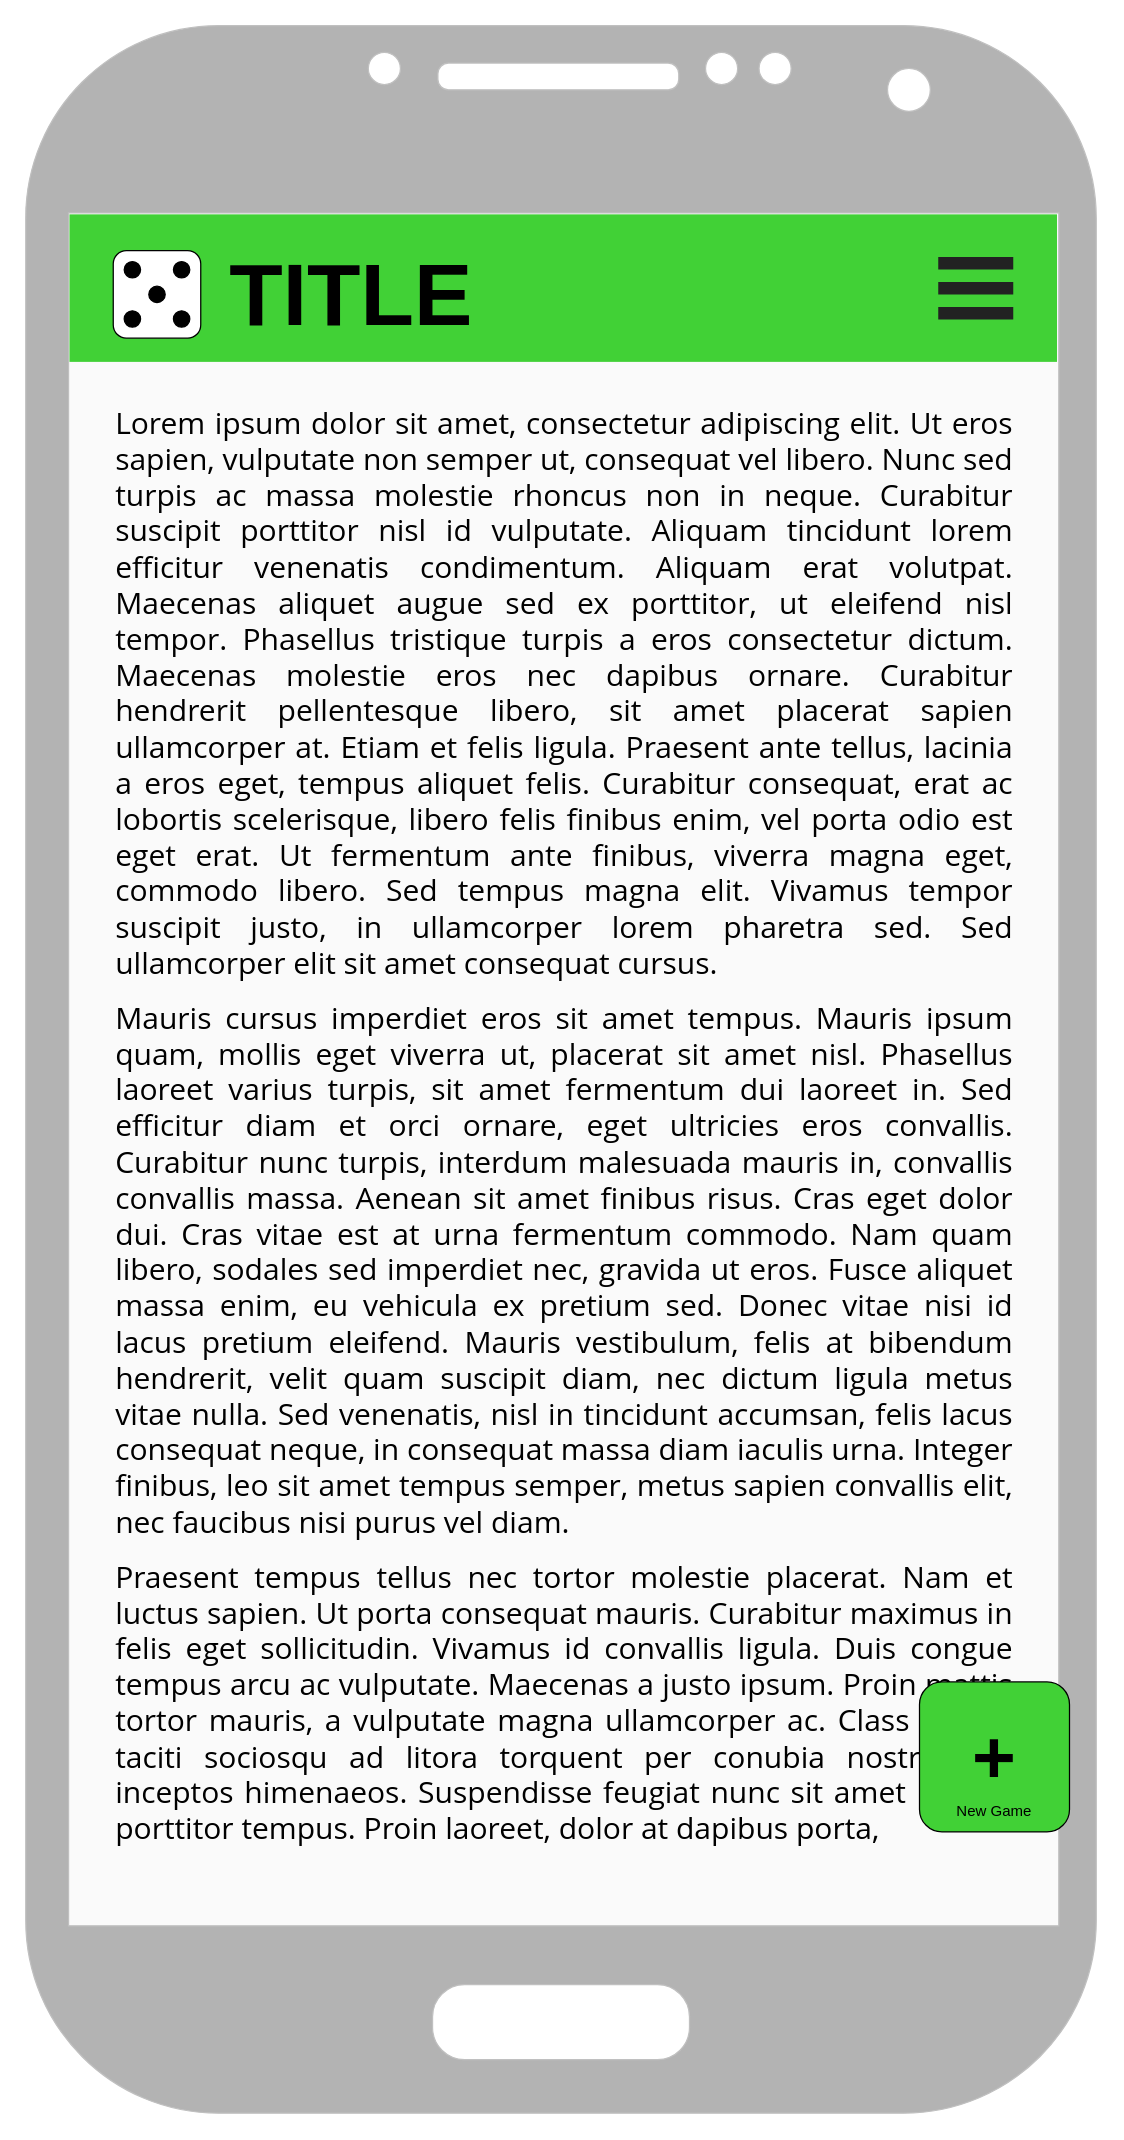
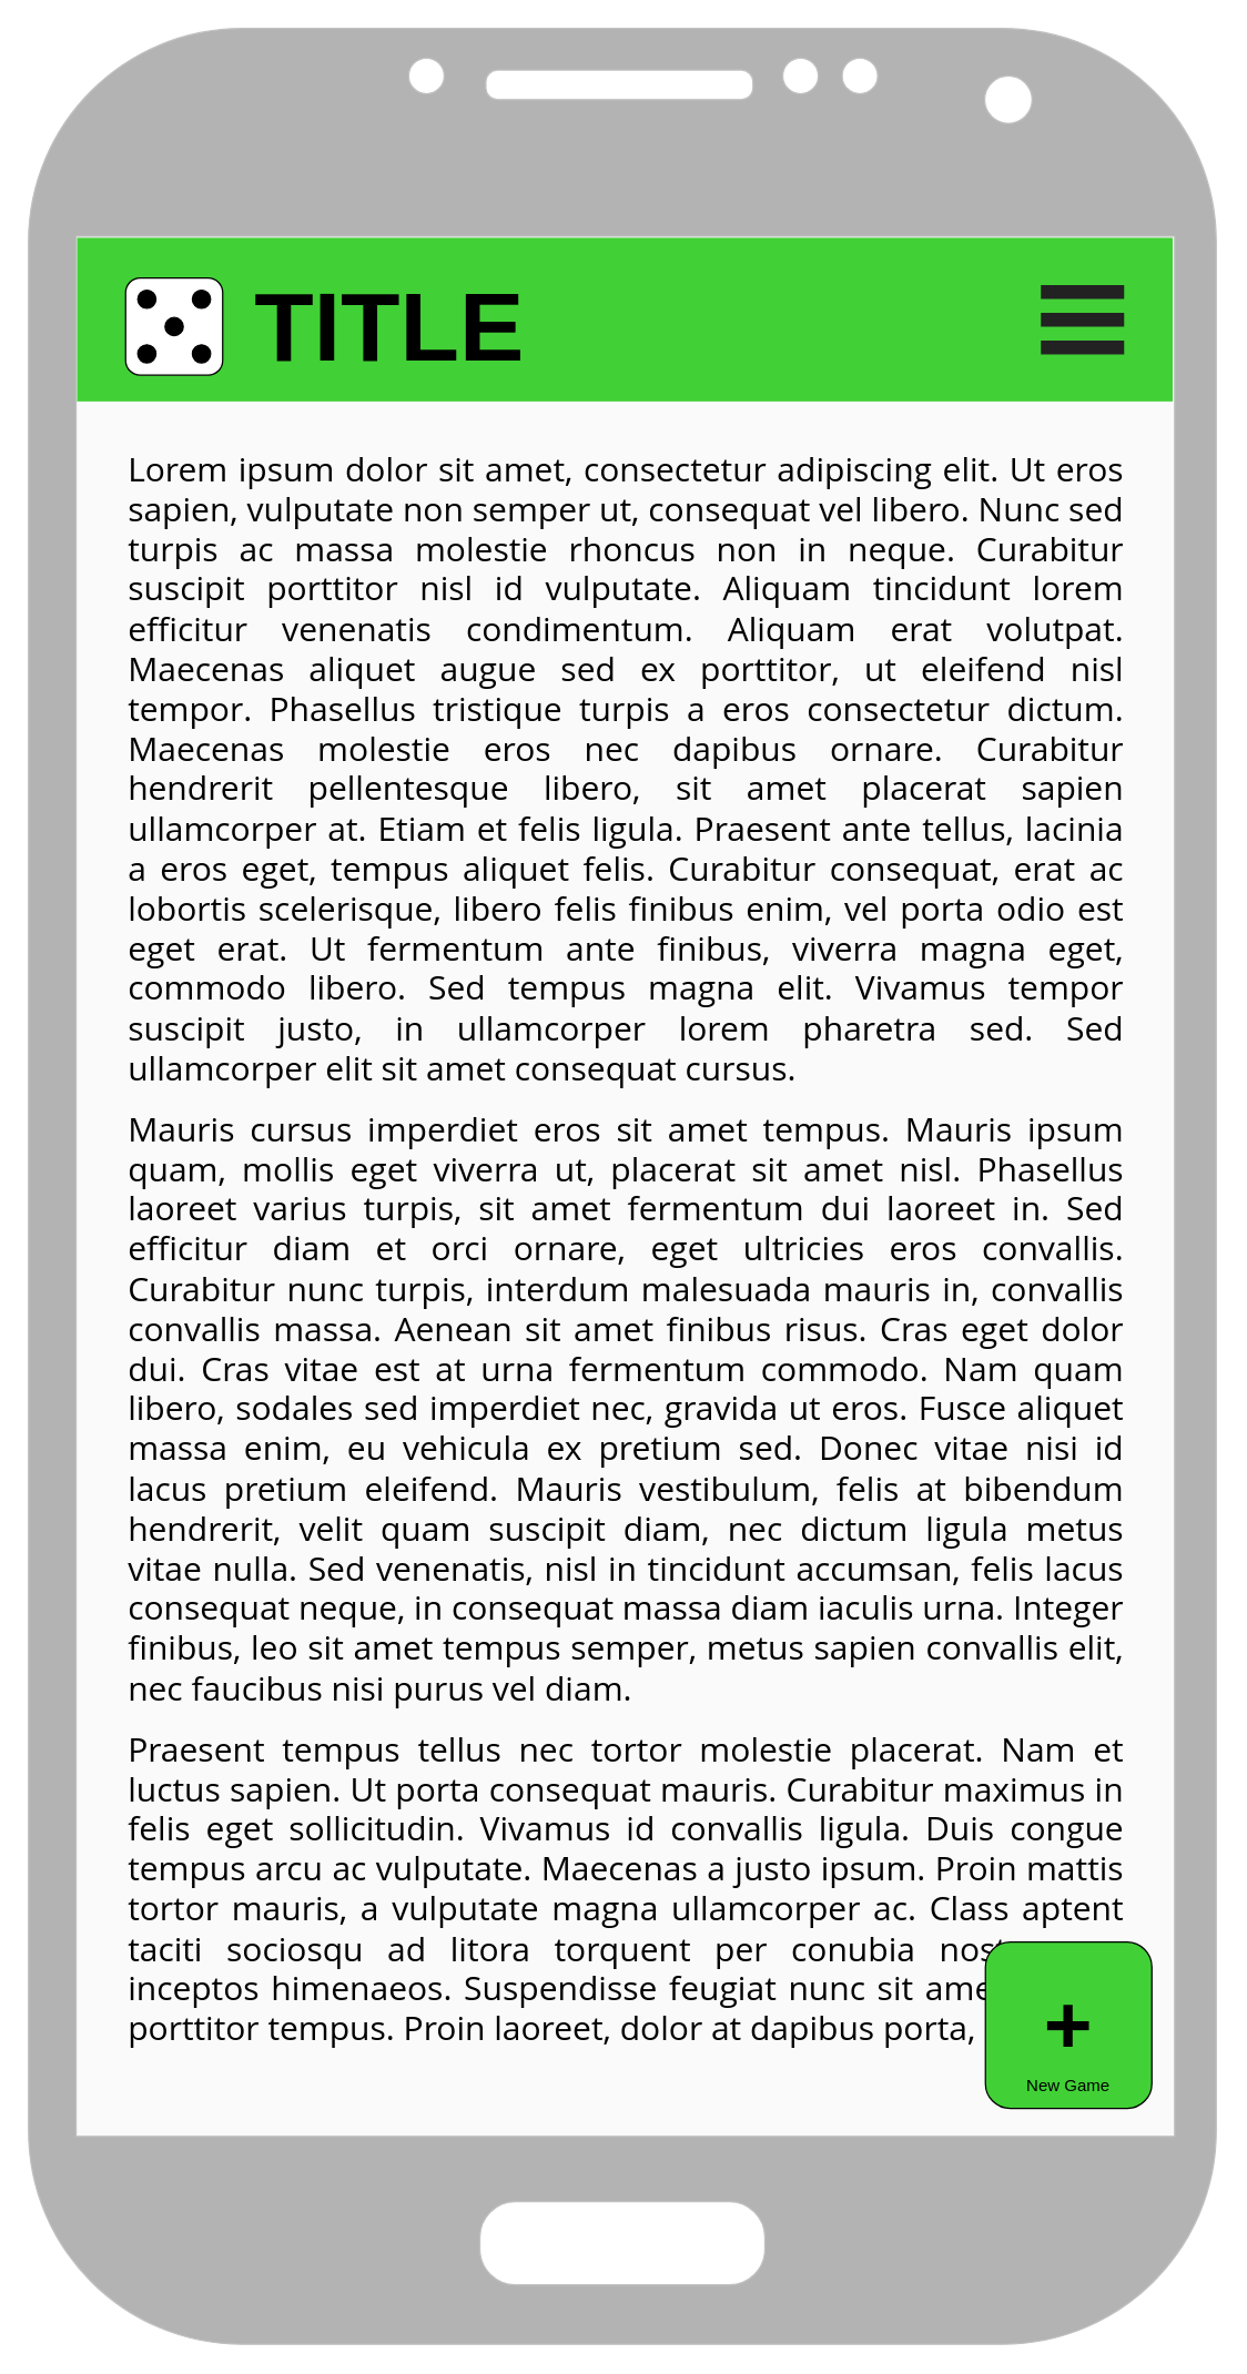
  <mxCell id="0" />
  <mxCell id="1" parent="0" />
  <mxCell id="2" value="" style="rounded=0;whiteSpace=wrap;html=1;fillColor=#FAFAFA;strokeColor=none;movable=0;resizable=0;rotatable=0;deletable=0;editable=0;connectable=0;" vertex="1" parent="1"><mxGeometry x="40" y="160" width="820" height="1400" as="geometry" /></mxCell>
  <mxCell id="3" value="&lt;p style=&quot;margin: 0px 0px 15px; padding: 0px; text-align: justify; font-family: &amp;quot;Open Sans&amp;quot;, Arial, sans-serif; font-size: 24px;&quot;&gt;&lt;font color=&quot;#000000&quot; style=&quot;font-size: 24px;&quot;&gt;Lorem ipsum dolor sit amet, consectetur adipiscing elit. Ut eros sapien, vulputate non semper ut, consequat vel libero. Nunc sed turpis ac massa molestie rhoncus non in neque. Curabitur suscipit porttitor nisl id vulputate. Aliquam tincidunt lorem efficitur venenatis condimentum. Aliquam erat volutpat. Maecenas aliquet augue sed ex porttitor, ut eleifend nisl tempor. Phasellus tristique turpis a eros consectetur dictum. Maecenas molestie eros nec dapibus ornare. Curabitur hendrerit pellentesque libero, sit amet placerat sapien ullamcorper at. Etiam et felis ligula. Praesent ante tellus, lacinia a eros eget, tempus aliquet felis. Curabitur consequat, erat ac lobortis scelerisque, libero felis finibus enim, vel porta odio est eget erat. Ut fermentum ante finibus, viverra magna eget, commodo libero. Sed tempus magna elit. Vivamus tempor suscipit justo, in ullamcorper lorem pharetra sed. Sed ullamcorper elit sit amet consequat cursus.&lt;/font&gt;&lt;/p&gt;&lt;p style=&quot;margin: 0px 0px 15px; padding: 0px; text-align: justify; font-family: &amp;quot;Open Sans&amp;quot;, Arial, sans-serif; font-size: 24px;&quot;&gt;&lt;font color=&quot;#000000&quot; style=&quot;font-size: 24px;&quot;&gt;Mauris cursus imperdiet eros sit amet tempus. Mauris ipsum quam, mollis eget viverra ut, placerat sit amet nisl. Phasellus laoreet varius turpis, sit amet fermentum dui laoreet in. Sed efficitur diam et orci ornare, eget ultricies eros convallis. Curabitur nunc turpis, interdum malesuada mauris in, convallis convallis massa. Aenean sit amet finibus risus. Cras eget dolor dui. Cras vitae est at urna fermentum commodo. Nam quam libero, sodales sed imperdiet nec, gravida ut eros. Fusce aliquet massa enim, eu vehicula ex pretium sed. Donec vitae nisi id lacus pretium eleifend. Mauris vestibulum, felis at bibendum hendrerit, velit quam suscipit diam, nec dictum ligula metus vitae nulla. Sed venenatis, nisl in tincidunt accumsan, felis lacus consequat neque, in consequat massa diam iaculis urna. Integer finibus, leo sit amet tempus semper, metus sapien convallis elit, nec faucibus nisi purus vel diam.&lt;/font&gt;&lt;/p&gt;&lt;p style=&quot;margin: 0px 0px 15px; padding: 0px; text-align: justify; font-family: &amp;quot;Open Sans&amp;quot;, Arial, sans-serif; font-size: 24px;&quot;&gt;&lt;font color=&quot;#000000&quot; style=&quot;font-size: 24px;&quot;&gt;Praesent tempus tellus nec tortor molestie placerat. Nam et luctus sapien. Ut porta consequat mauris. Curabitur maximus in felis eget sollicitudin. Vivamus id convallis ligula. Duis congue tempus arcu ac vulputate. Maecenas a justo ipsum. Proin mattis tortor mauris, a vulputate magna ullamcorper ac. Class aptent taciti sociosqu ad litora torquent per conubia nostra, per inceptos himenaeos. Suspendisse feugiat nunc sit amet magna porttitor tempus. Proin laoreet, dolor at dapibus porta,&amp;nbsp;&lt;/font&gt;&lt;/p&gt;" style="text;whiteSpace=wrap;html=1;fontSize=8;fontColor=#FFFFFF;" vertex="1" parent="1"><mxGeometry x="90" y="317" width="720" height="60" as="geometry" /></mxCell>
  <mxCell id="4" value="" style="verticalLabelPosition=bottom;verticalAlign=top;html=1;shadow=0;dashed=0;strokeWidth=1;shape=mxgraph.android.phone2;strokeColor=#c0c0c0;fillColor=#B3B3B3;movable=0;resizable=0;rotatable=0;deletable=0;editable=0;connectable=0;" vertex="1" parent="1"><mxGeometry x="20" y="20" width="856.41" height="1670" as="geometry" /></mxCell>
  <mxCell id="5" value="" style="rounded=0;whiteSpace=wrap;html=1;fillColor=#41D136;strokeColor=none;" vertex="1" parent="1"><mxGeometry x="55" y="171" width="790" height="118" as="geometry" /></mxCell>
  <mxCell id="6" value="" style="html=1;verticalLabelPosition=bottom;labelBackgroundColor=#ffffff;verticalAlign=top;shadow=0;dashed=0;strokeWidth=2;shape=mxgraph.ios7.misc.options;fillColor=#222222;sketch=0;" vertex="1" parent="1"><mxGeometry x="750" y="205" width="60" height="50" as="geometry" /></mxCell>
  <mxCell id="7" value="&lt;h1&gt;&lt;b&gt;&lt;font style=&quot;font-size: 70px;&quot;&gt;TITLE&lt;/font&gt;&lt;/b&gt;&lt;/h1&gt;" style="text;html=1;align=center;verticalAlign=middle;resizable=0;points=[];autosize=1;strokeColor=none;fillColor=none;fontSize=30;" vertex="1" parent="1"><mxGeometry x="170" y="145" width="220" height="180" as="geometry" /></mxCell>
  <mxCell id="8" value="" style="group" vertex="1" connectable="0" parent="1"><mxGeometry x="90" y="200" width="70" height="70" as="geometry" /></mxCell>
  <mxCell id="9" value="" style="rounded=1;whiteSpace=wrap;html=1;container=0;" vertex="1" parent="8"><mxGeometry width="70" height="70" as="geometry" /></mxCell>
  <mxCell id="10" value="" style="ellipse;whiteSpace=wrap;html=1;fillColor=#000000;container=0;" vertex="1" parent="8"><mxGeometry x="8.75" y="8.75" width="13.125" height="13.125" as="geometry" /></mxCell>
  <mxCell id="11" value="" style="ellipse;whiteSpace=wrap;html=1;fillColor=#000000;container=0;" vertex="1" parent="8"><mxGeometry x="48.125" y="48.125" width="13.125" height="13.125" as="geometry" /></mxCell>
  <mxCell id="12" value="" style="ellipse;whiteSpace=wrap;html=1;fillColor=#000000;rotation=90;container=0;" vertex="1" parent="8"><mxGeometry x="48.125" y="8.75" width="13.125" height="13.125" as="geometry" /></mxCell>
  <mxCell id="13" value="" style="ellipse;whiteSpace=wrap;html=1;fillColor=#000000;rotation=90;container=0;" vertex="1" parent="8"><mxGeometry x="8.75" y="48.125" width="13.125" height="13.125" as="geometry" /></mxCell>
  <mxCell id="14" value="" style="ellipse;whiteSpace=wrap;html=1;fillColor=#000000;" vertex="1" parent="8"><mxGeometry x="28.438" y="28.438" width="13.125" height="13.125" as="geometry" /></mxCell>
- <mxCell id="15" value="&lt;br&gt;&lt;font size=&quot;1&quot; style=&quot;&quot;&gt;&lt;b style=&quot;font-size: 60px;&quot;&gt;+&lt;/b&gt;&lt;/font&gt;&lt;br&gt;New Game" style="rounded=1;whiteSpace=wrap;html=1;container=0;fillColor=#41d136;" vertex="1" parent="1"><mxGeometry x="735" y="1345" width="120" height="120" as="geometry" /></mxCell>
+ <mxCell id="15" value="&lt;br&gt;&lt;font size=&quot;1&quot; style=&quot;&quot;&gt;&lt;b style=&quot;font-size: 60px;&quot;&gt;+&lt;/b&gt;&lt;/font&gt;&lt;br&gt;New Game" style="rounded=1;whiteSpace=wrap;html=1;container=0;fillColor=#41d136;" vertex="1" parent="1"><mxGeometry x="710" y="1400" width="120" height="120" as="geometry" /></mxCell>
